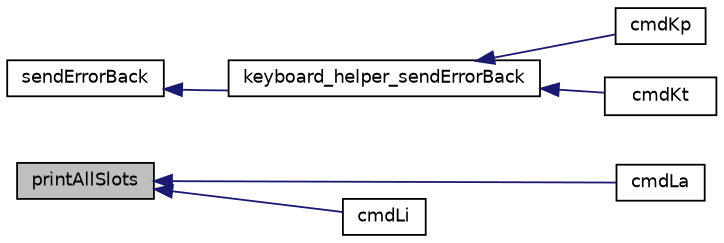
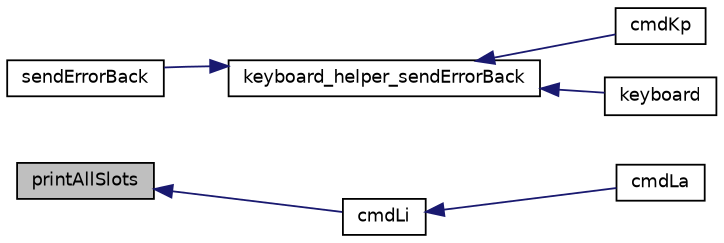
  digraph {
    rankdir=LR
    node [color=black fillcolor=white fontname=Helvetica fontsize=10 shape=record style=filled]
    edge [color=midnightblue dir=back fontname=Helvetica fontsize=10 labelfontname=Helvetica labelfontsize=10 style=solid]
    n1 [fillcolor=grey75 fontcolor=black height=0.2 label=printAllSlots width=0.4]
    n2 [height=0.2 label=cmdLa width=0.4]
    n3 [height=0.2 label=cmdLi width=0.4]
    n4 [height=0.2 label=sendErrorBack width=0.4]
    n5 [height=0.2 label=keyboard_helper_sendErrorBack width=0.4]
    n6 [height=0.2 label=cmdKp width=0.4]
-   n7 [height=0.2 label=cmdKt width=0.4]
-   n1 -> n2
+   n7 [height=0.2 label=keyboard width=0.4]
+   n3 -> n2
    n1 -> n3
-   n4 -> n5
+   n5 -> n4
    n5 -> n6
    n5 -> n7
  }
